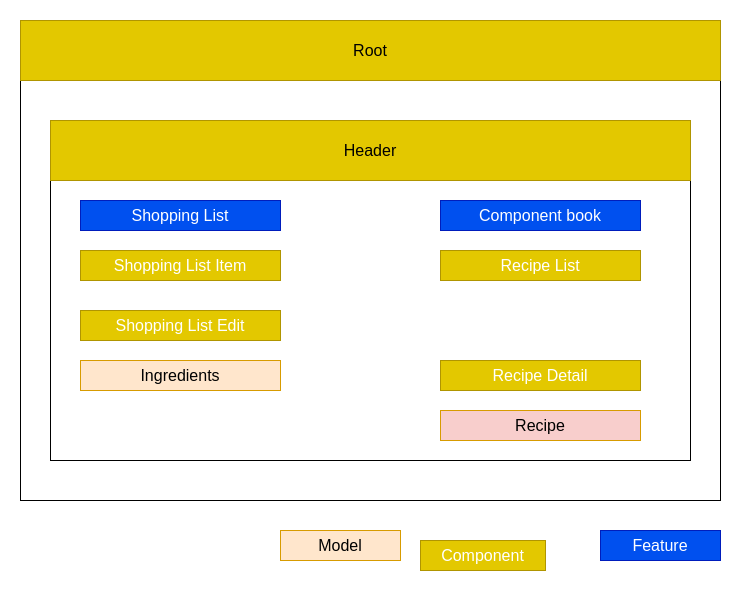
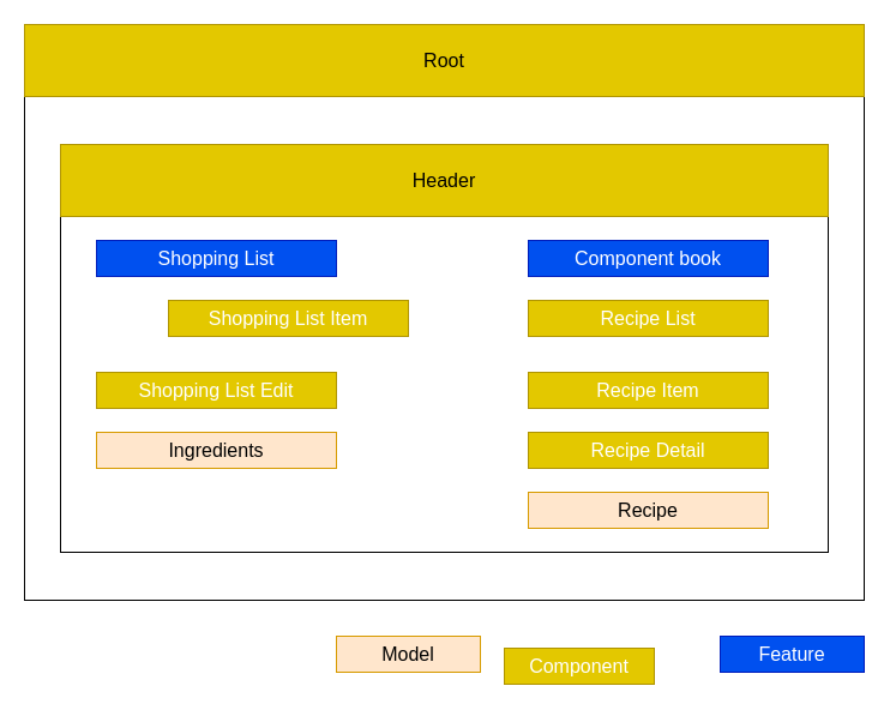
  <mxCell id="0" />
  <mxCell id="1" parent="0" />
  <mxCell id="2" value="" style="rounded=1;whiteSpace=wrap;html=1;" vertex="1" parent="1"><mxGeometry x="320" y="320" width="120" height="60" as="geometry" /></mxCell>
  <mxCell id="3" value="" style="rounded=0;whiteSpace=wrap;html=1;" vertex="1" parent="1"><mxGeometry x="20" y="20" width="700" height="480" as="geometry" /></mxCell>
  <mxCell id="4" value="" style="endArrow=none;html=1;" edge="1" parent="1" target="3"><mxGeometry width="50" height="50" relative="1" as="geometry"><mxPoint x="20" y="50" as="sourcePoint" /><mxPoint x="70" y="0" as="targetPoint" /></mxGeometry></mxCell>
  <mxCell id="5" value="" style="rounded=0;whiteSpace=wrap;html=1;labelBackgroundColor=#FFFF66;fillColor=#e3c800;strokeColor=#B09500;fontColor=#ffffff;" vertex="1" parent="1"><mxGeometry x="20" y="20" width="700" height="60" as="geometry" /></mxCell>
  <mxCell id="6" value="Root&lt;br&gt;" style="text;html=1;strokeColor=none;fillColor=none;align=center;verticalAlign=middle;whiteSpace=wrap;rounded=0;fontSize=16;" vertex="1" parent="1"><mxGeometry x="325" y="30" width="90" height="40" as="geometry" /></mxCell>
  <mxCell id="7" value="" style="rounded=0;whiteSpace=wrap;html=1;fontSize=16;" vertex="1" parent="1"><mxGeometry x="50" y="180" width="640" height="280" as="geometry" /></mxCell>
  <mxCell id="8" value="" style="rounded=0;whiteSpace=wrap;html=1;fontSize=16;fillColor=#e3c800;strokeColor=#B09500;fontColor=#ffffff;" vertex="1" parent="1"><mxGeometry x="50" y="120" width="640" height="60" as="geometry" /></mxCell>
  <mxCell id="9" value="Header" style="text;html=1;strokeColor=none;fillColor=none;align=center;verticalAlign=middle;whiteSpace=wrap;rounded=0;fontSize=16;" vertex="1" parent="1"><mxGeometry x="350" y="140" width="40" height="20" as="geometry" /></mxCell>
  <mxCell id="10" value="Shopping List" style="rounded=0;whiteSpace=wrap;html=1;fontSize=16;fillColor=#0050ef;strokeColor=#001DBC;fontColor=#ffffff;" vertex="1" parent="1"><mxGeometry x="80" y="200" width="200" height="30" as="geometry" /></mxCell>
  <mxCell id="11" value="Component book" style="rounded=0;whiteSpace=wrap;html=1;fontSize=16;fillColor=#0050ef;strokeColor=#001DBC;fontColor=#ffffff;" vertex="1" parent="1"><mxGeometry x="440" y="200" width="200" height="30" as="geometry" /></mxCell>
- <mxCell id="12" value="Shopping List Item" style="rounded=0;whiteSpace=wrap;html=1;fontSize=16;fillColor=#e3c800;strokeColor=#B09500;fontColor=#ffffff;" vertex="1" parent="1"><mxGeometry x="80" y="250" width="200" height="30" as="geometry" /></mxCell>
+ <mxCell id="12" value="Shopping List Item" style="rounded=0;whiteSpace=wrap;html=1;fontSize=16;fillColor=#e3c800;strokeColor=#B09500;fontColor=#ffffff;" vertex="1" parent="1"><mxGeometry x="140" y="250" width="200" height="30" as="geometry" /></mxCell>
  <mxCell id="13" value="Shopping List Edit" style="rounded=0;whiteSpace=wrap;html=1;fontSize=16;fillColor=#e3c800;strokeColor=#B09500;fontColor=#ffffff;" vertex="1" parent="1"><mxGeometry x="80" y="310" width="200" height="30" as="geometry" /></mxCell>
  <mxCell id="14" value="Ingredients" style="rounded=0;whiteSpace=wrap;html=1;fontSize=16;fillColor=#ffe6cc;strokeColor=#d79b00;" vertex="1" parent="1"><mxGeometry x="80" y="360" width="200" height="30" as="geometry" /></mxCell>
  <mxCell id="15" value="Recipe List" style="rounded=0;whiteSpace=wrap;html=1;fontSize=16;fillColor=#e3c800;strokeColor=#B09500;fontColor=#ffffff;" vertex="1" parent="1"><mxGeometry x="440" y="250" width="200" height="30" as="geometry" /></mxCell>
+ <mxCell id="16" value="Recipe Item" style="rounded=0;whiteSpace=wrap;html=1;fontSize=16;fillColor=#e3c800;strokeColor=#B09500;fontColor=#ffffff;" vertex="1" parent="1"><mxGeometry x="440" y="310" width="200" height="30" as="geometry" /></mxCell>
  <mxCell id="17" value="Recipe Detail" style="rounded=0;whiteSpace=wrap;html=1;fontSize=16;fillColor=#e3c800;strokeColor=#B09500;fontColor=#ffffff;" vertex="1" parent="1"><mxGeometry x="440" y="360" width="200" height="30" as="geometry" /></mxCell>
- <mxCell id="18" value="Recipe" style="rounded=0;whiteSpace=wrap;html=1;fontSize=16;fillColor=#f8cecc;strokeColor=#d79b00;" vertex="1" parent="1"><mxGeometry x="440" y="410" width="200" height="30" as="geometry" /></mxCell>
+ <mxCell id="18" value="Recipe" style="rounded=0;whiteSpace=wrap;html=1;fontSize=16;fillColor=#ffe6cc;strokeColor=#d79b00;" vertex="1" parent="1"><mxGeometry x="440" y="410" width="200" height="30" as="geometry" /></mxCell>
  <mxCell id="19" value="Component" style="rounded=0;whiteSpace=wrap;html=1;fontSize=16;fillColor=#e3c800;strokeColor=#B09500;fontColor=#ffffff;" vertex="1" parent="1"><mxGeometry x="420" y="540" width="125" height="30" as="geometry" /></mxCell>
  <mxCell id="20" value="Model" style="rounded=0;whiteSpace=wrap;html=1;fontSize=16;fillColor=#ffe6cc;strokeColor=#d79b00;" vertex="1" parent="1"><mxGeometry x="280" y="530" width="120" height="30" as="geometry" /></mxCell>
  <mxCell id="21" value="Feature" style="rounded=0;whiteSpace=wrap;html=1;fontSize=16;fillColor=#0050ef;strokeColor=#001DBC;fontColor=#ffffff;" vertex="1" parent="1"><mxGeometry x="600" y="530" width="120" height="30" as="geometry" /></mxCell>
